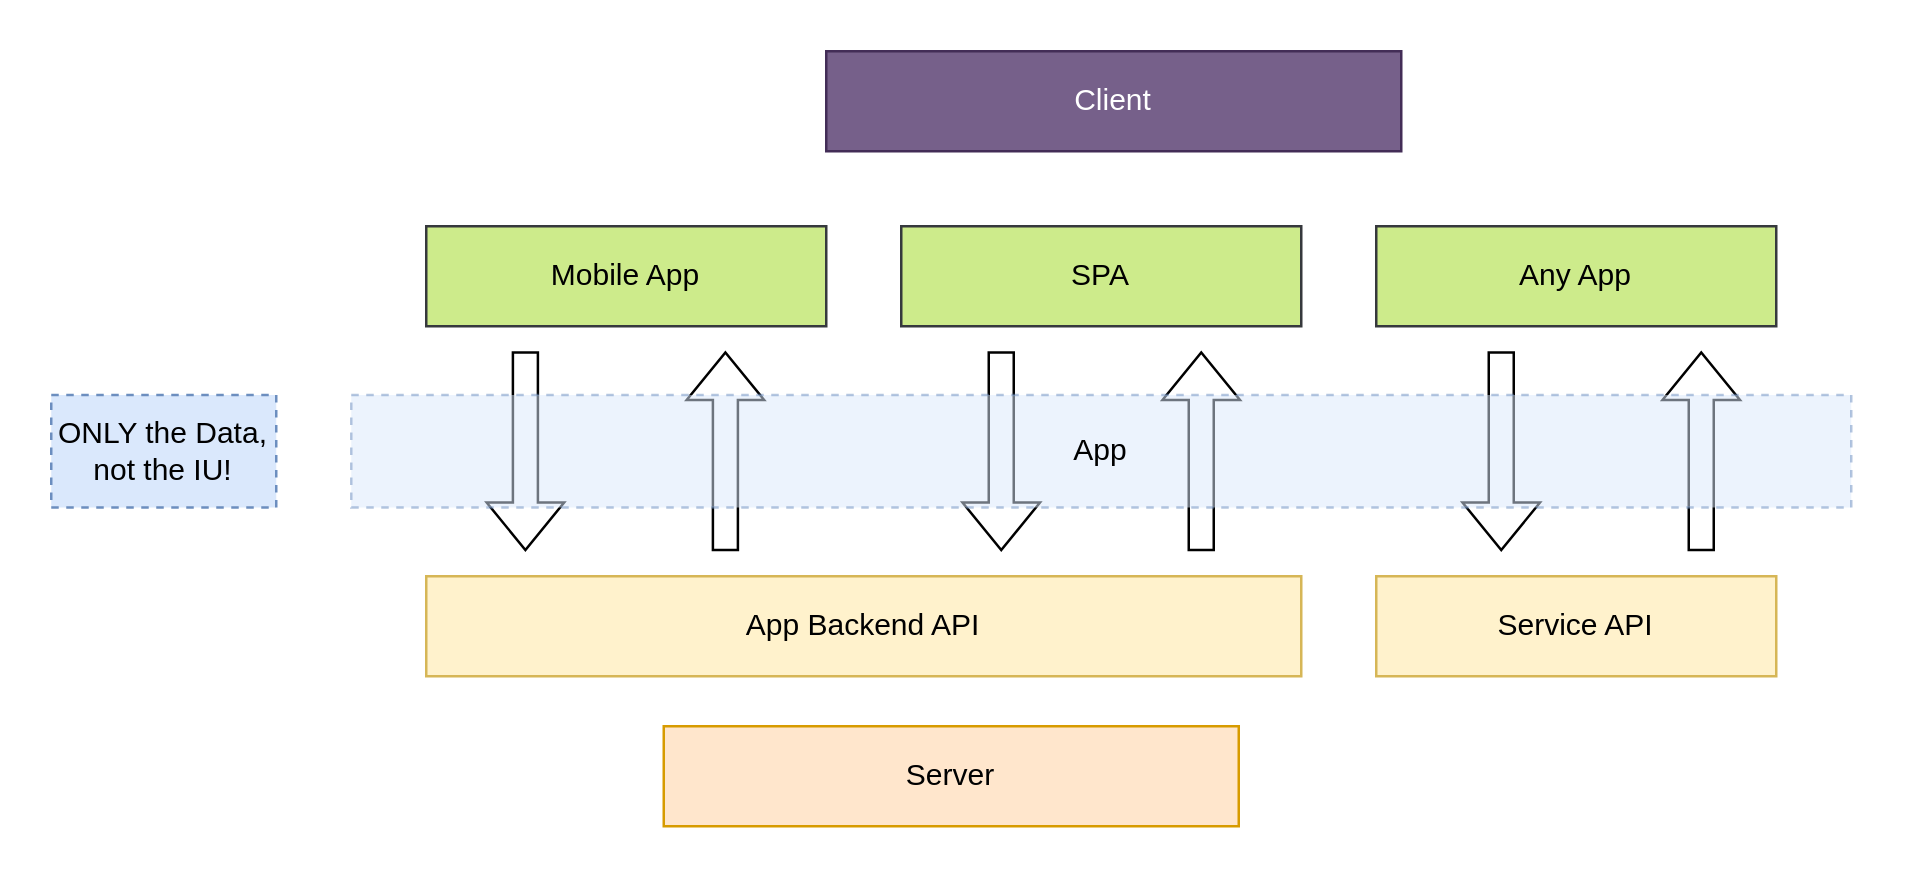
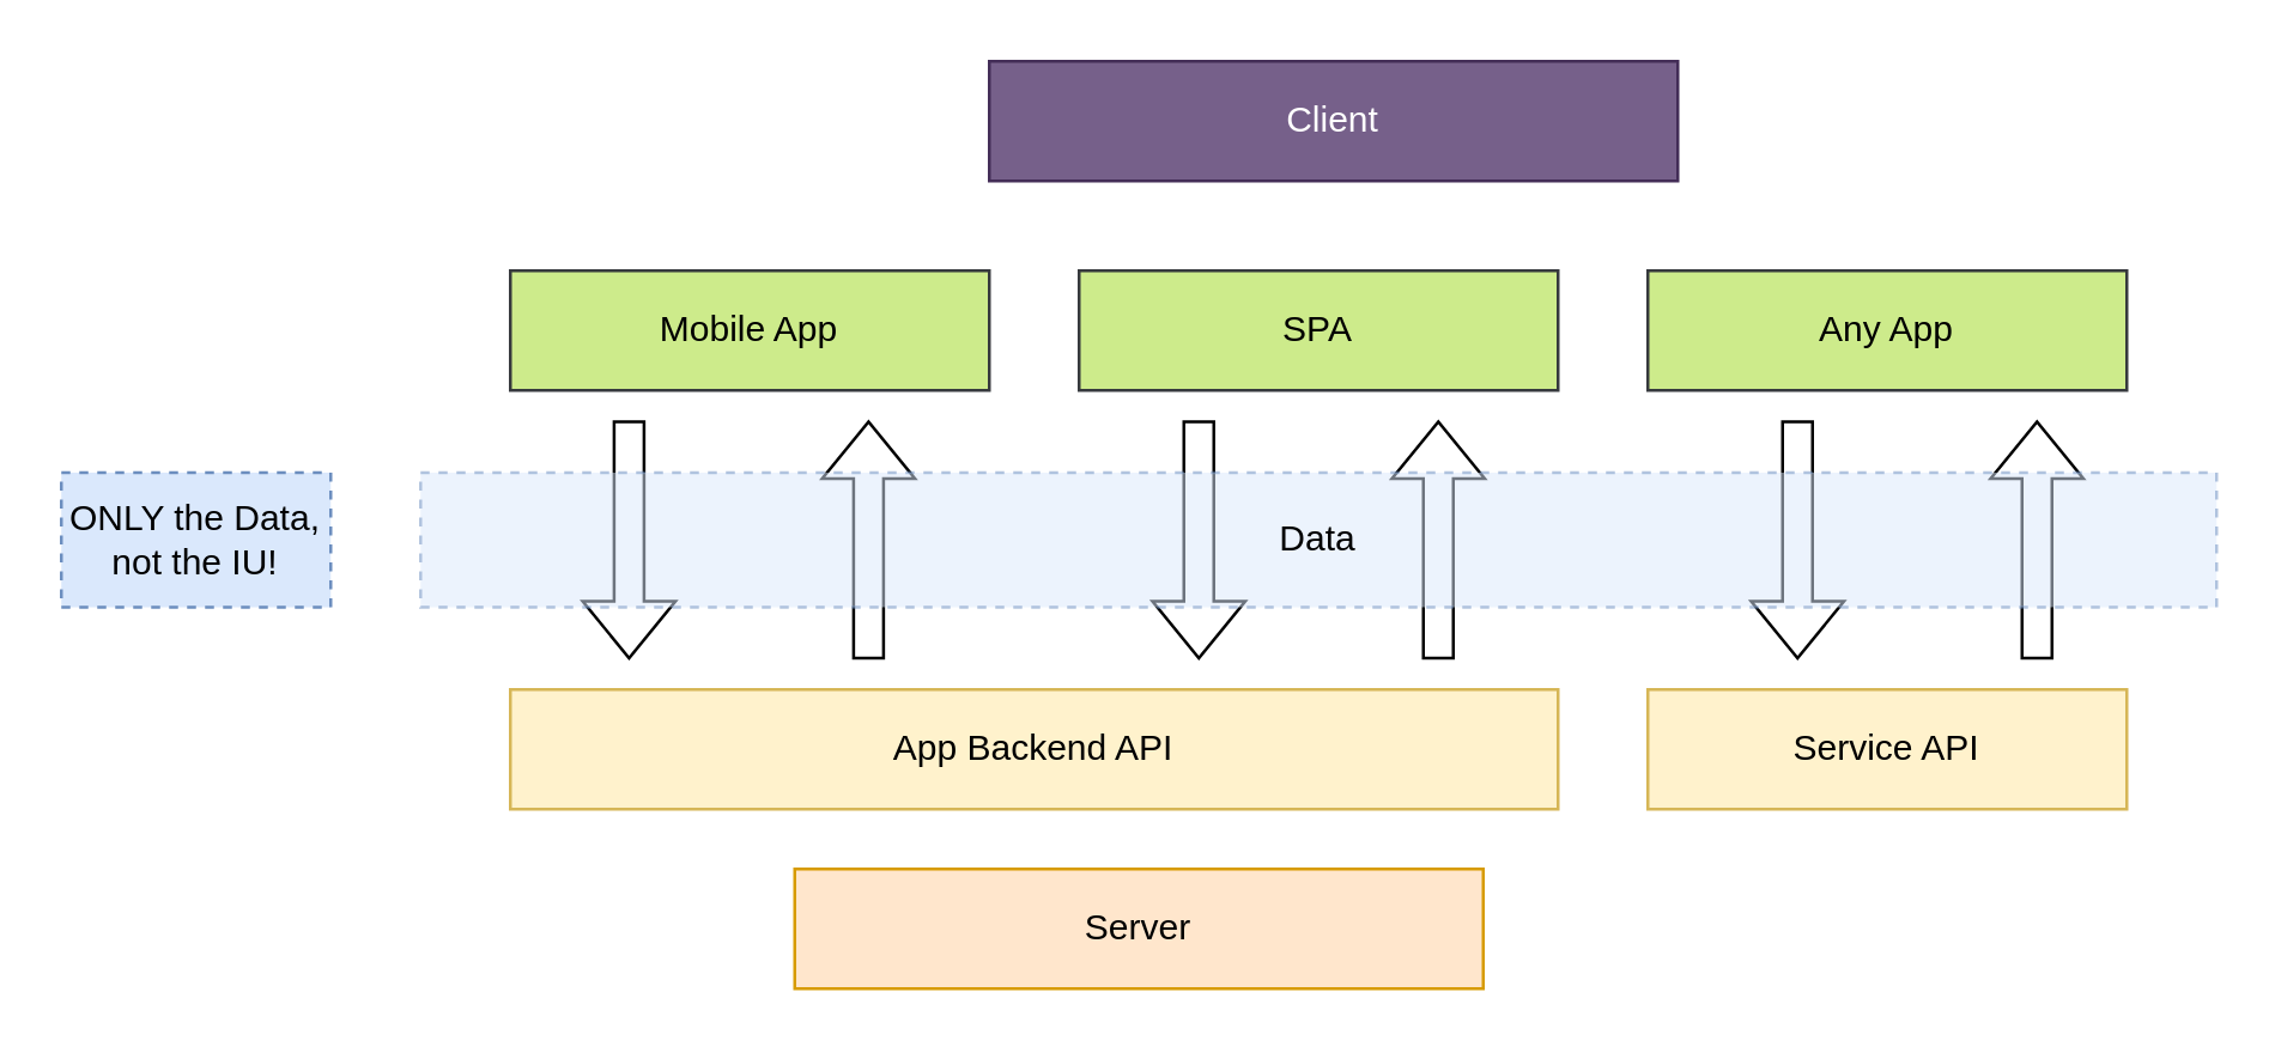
  <mxCell id="0" />
  <mxCell id="1" parent="0" />
  <mxCell id="2" value="Client" style="rounded=0;whiteSpace=wrap;html=1;fillColor=#76608a;fontColor=#ffffff;strokeColor=#432D57;" vertex="1" parent="1"><mxGeometry x="330" y="20" width="230" height="40" as="geometry" /></mxCell>
  <mxCell id="3" value="Mobile App" style="rounded=0;whiteSpace=wrap;html=1;fillColor=#cdeb8b;strokeColor=#36393d;" vertex="1" parent="1"><mxGeometry x="170" y="90" width="160" height="40" as="geometry" /></mxCell>
  <mxCell id="4" value="SPA" style="rounded=0;whiteSpace=wrap;html=1;fillColor=#cdeb8b;strokeColor=#36393d;" vertex="1" parent="1"><mxGeometry x="360" y="90" width="160" height="40" as="geometry" /></mxCell>
  <mxCell id="5" value="App Backend API" style="rounded=0;whiteSpace=wrap;html=1;fillColor=#fff2cc;strokeColor=#d6b656;" vertex="1" parent="1"><mxGeometry x="170" y="230" width="350" height="40" as="geometry" /></mxCell>
  <mxCell id="6" value="Server" style="rounded=0;whiteSpace=wrap;html=1;fillColor=#ffe6cc;strokeColor=#d79b00;" vertex="1" parent="1"><mxGeometry x="265" y="290" width="230" height="40" as="geometry" /></mxCell>
  <mxCell id="7" value="Any App" style="rounded=0;whiteSpace=wrap;html=1;fillColor=#cdeb8b;strokeColor=#36393d;" vertex="1" parent="1"><mxGeometry x="550" y="90" width="160" height="40" as="geometry" /></mxCell>
  <mxCell id="8" value="Service API" style="rounded=0;whiteSpace=wrap;html=1;fillColor=#fff2cc;strokeColor=#d6b656;" vertex="1" parent="1"><mxGeometry x="550" y="230" width="160" height="40" as="geometry" /></mxCell>
  <mxCell id="9" value="" style="shape=flexArrow;endArrow=classic;html=1;rounded=0;" edge="1" parent="1"><mxGeometry width="50" height="50" relative="1" as="geometry"><mxPoint x="400" y="140" as="sourcePoint" /><mxPoint x="400" y="220" as="targetPoint" /></mxGeometry></mxCell>
  <mxCell id="10" value="" style="shape=flexArrow;endArrow=classic;html=1;rounded=0;" edge="1" parent="1"><mxGeometry width="50" height="50" relative="1" as="geometry"><mxPoint x="480" y="220" as="sourcePoint" /><mxPoint x="480" y="140" as="targetPoint" /></mxGeometry></mxCell>
  <mxCell id="11" value="" style="shape=flexArrow;endArrow=classic;html=1;rounded=0;" edge="1" parent="1"><mxGeometry width="50" height="50" relative="1" as="geometry"><mxPoint x="209.66" y="140" as="sourcePoint" /><mxPoint x="209.66" y="220" as="targetPoint" /></mxGeometry></mxCell>
  <mxCell id="12" value="" style="shape=flexArrow;endArrow=classic;html=1;rounded=0;" edge="1" parent="1"><mxGeometry width="50" height="50" relative="1" as="geometry"><mxPoint x="289.66" y="220" as="sourcePoint" /><mxPoint x="289.66" y="140" as="targetPoint" /></mxGeometry></mxCell>
  <mxCell id="13" value="" style="shape=flexArrow;endArrow=classic;html=1;rounded=0;" edge="1" parent="1"><mxGeometry width="50" height="50" relative="1" as="geometry"><mxPoint x="600" y="140" as="sourcePoint" /><mxPoint x="600" y="220" as="targetPoint" /></mxGeometry></mxCell>
  <mxCell id="14" value="" style="shape=flexArrow;endArrow=classic;html=1;rounded=0;" edge="1" parent="1"><mxGeometry width="50" height="50" relative="1" as="geometry"><mxPoint x="680" y="220" as="sourcePoint" /><mxPoint x="680" y="140" as="targetPoint" /></mxGeometry></mxCell>
- <mxCell id="15" value="App" style="rounded=0;whiteSpace=wrap;html=1;fillColor=#dae8fc;strokeColor=#6c8ebf;opacity=50;dashed=1;" vertex="1" parent="1"><mxGeometry x="140" y="157.5" width="600" height="45" as="geometry" /></mxCell>
+ <mxCell id="15" value="Data" style="rounded=0;whiteSpace=wrap;html=1;fillColor=#dae8fc;strokeColor=#6c8ebf;opacity=50;dashed=1;" vertex="1" parent="1"><mxGeometry x="140" y="157.5" width="600" height="45" as="geometry" /></mxCell>
  <mxCell id="16" value="ONLY the Data, not the IU!" style="rounded=0;whiteSpace=wrap;html=1;fillColor=#dae8fc;strokeColor=#6c8ebf;dashed=1;" vertex="1" parent="1"><mxGeometry x="20" y="157.5" width="90" height="45" as="geometry" /></mxCell>
